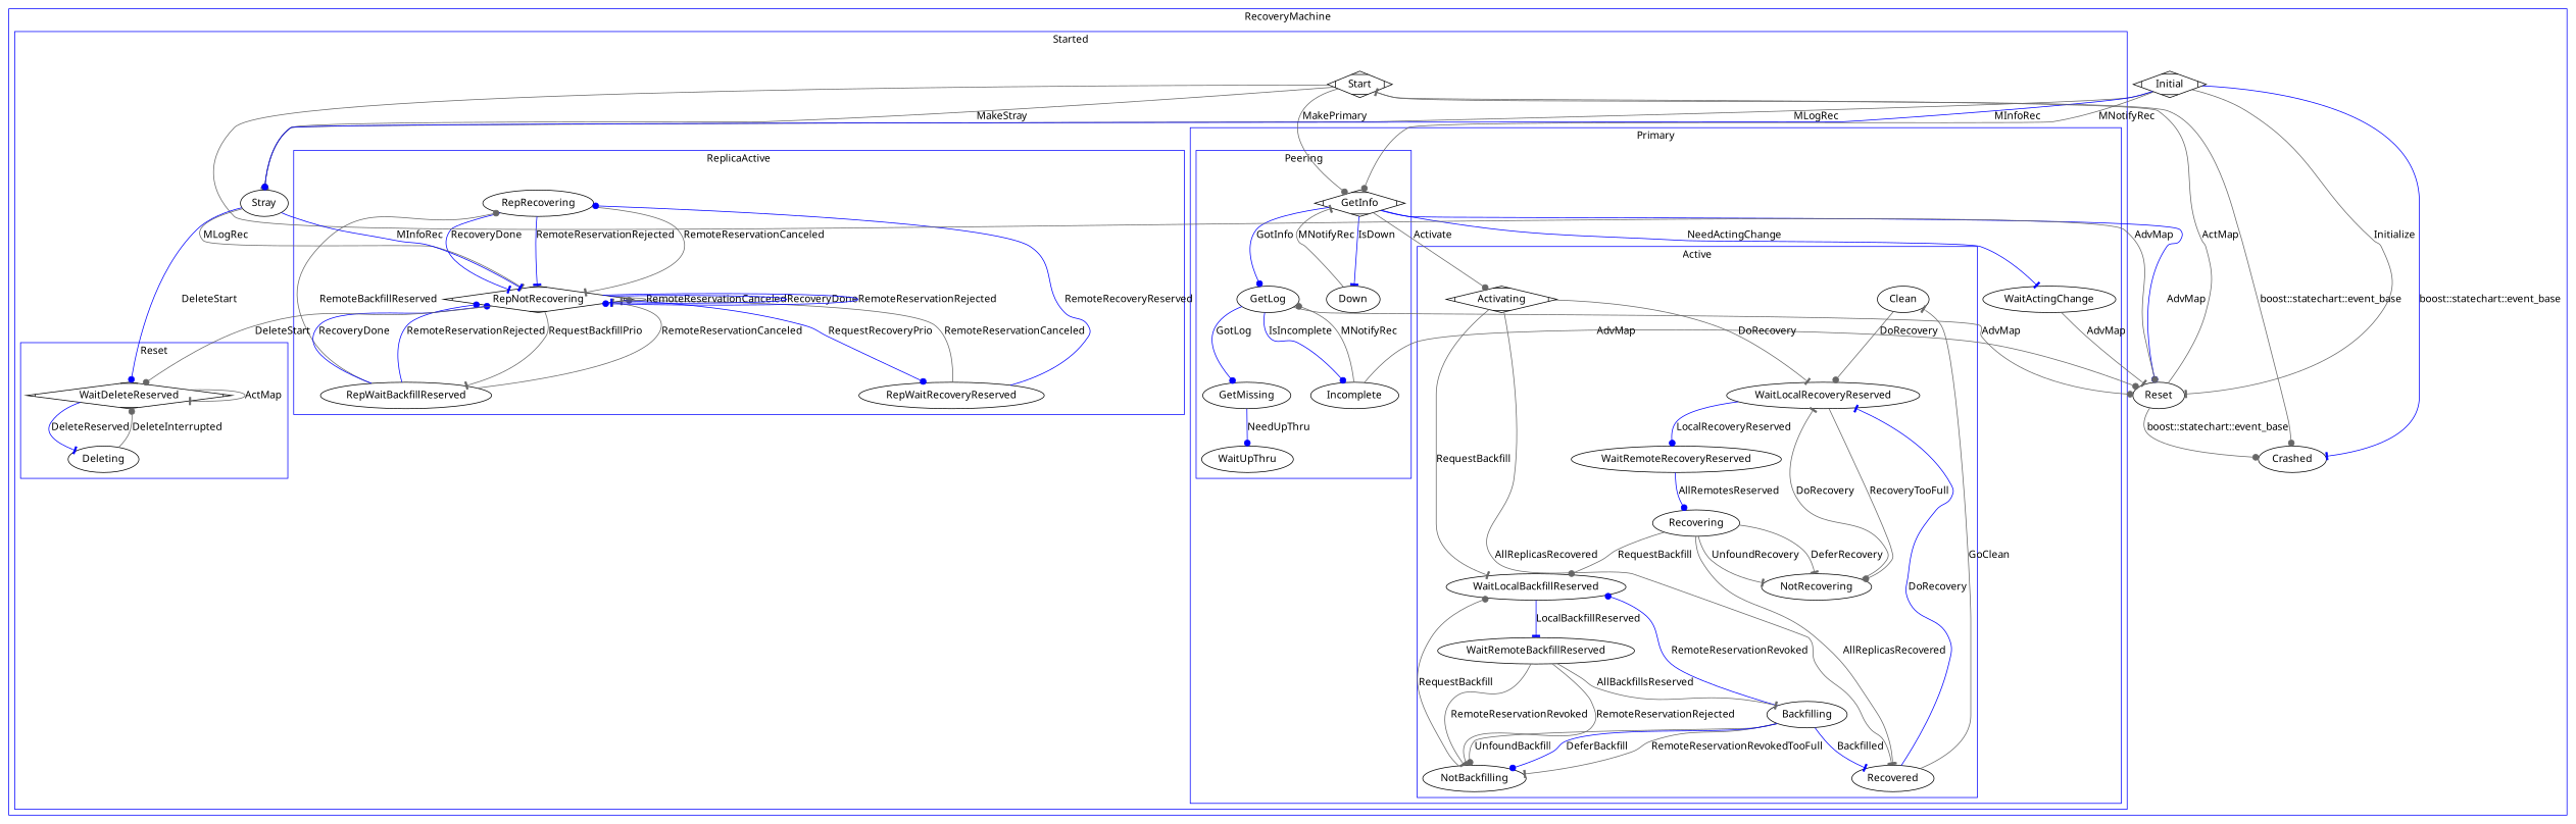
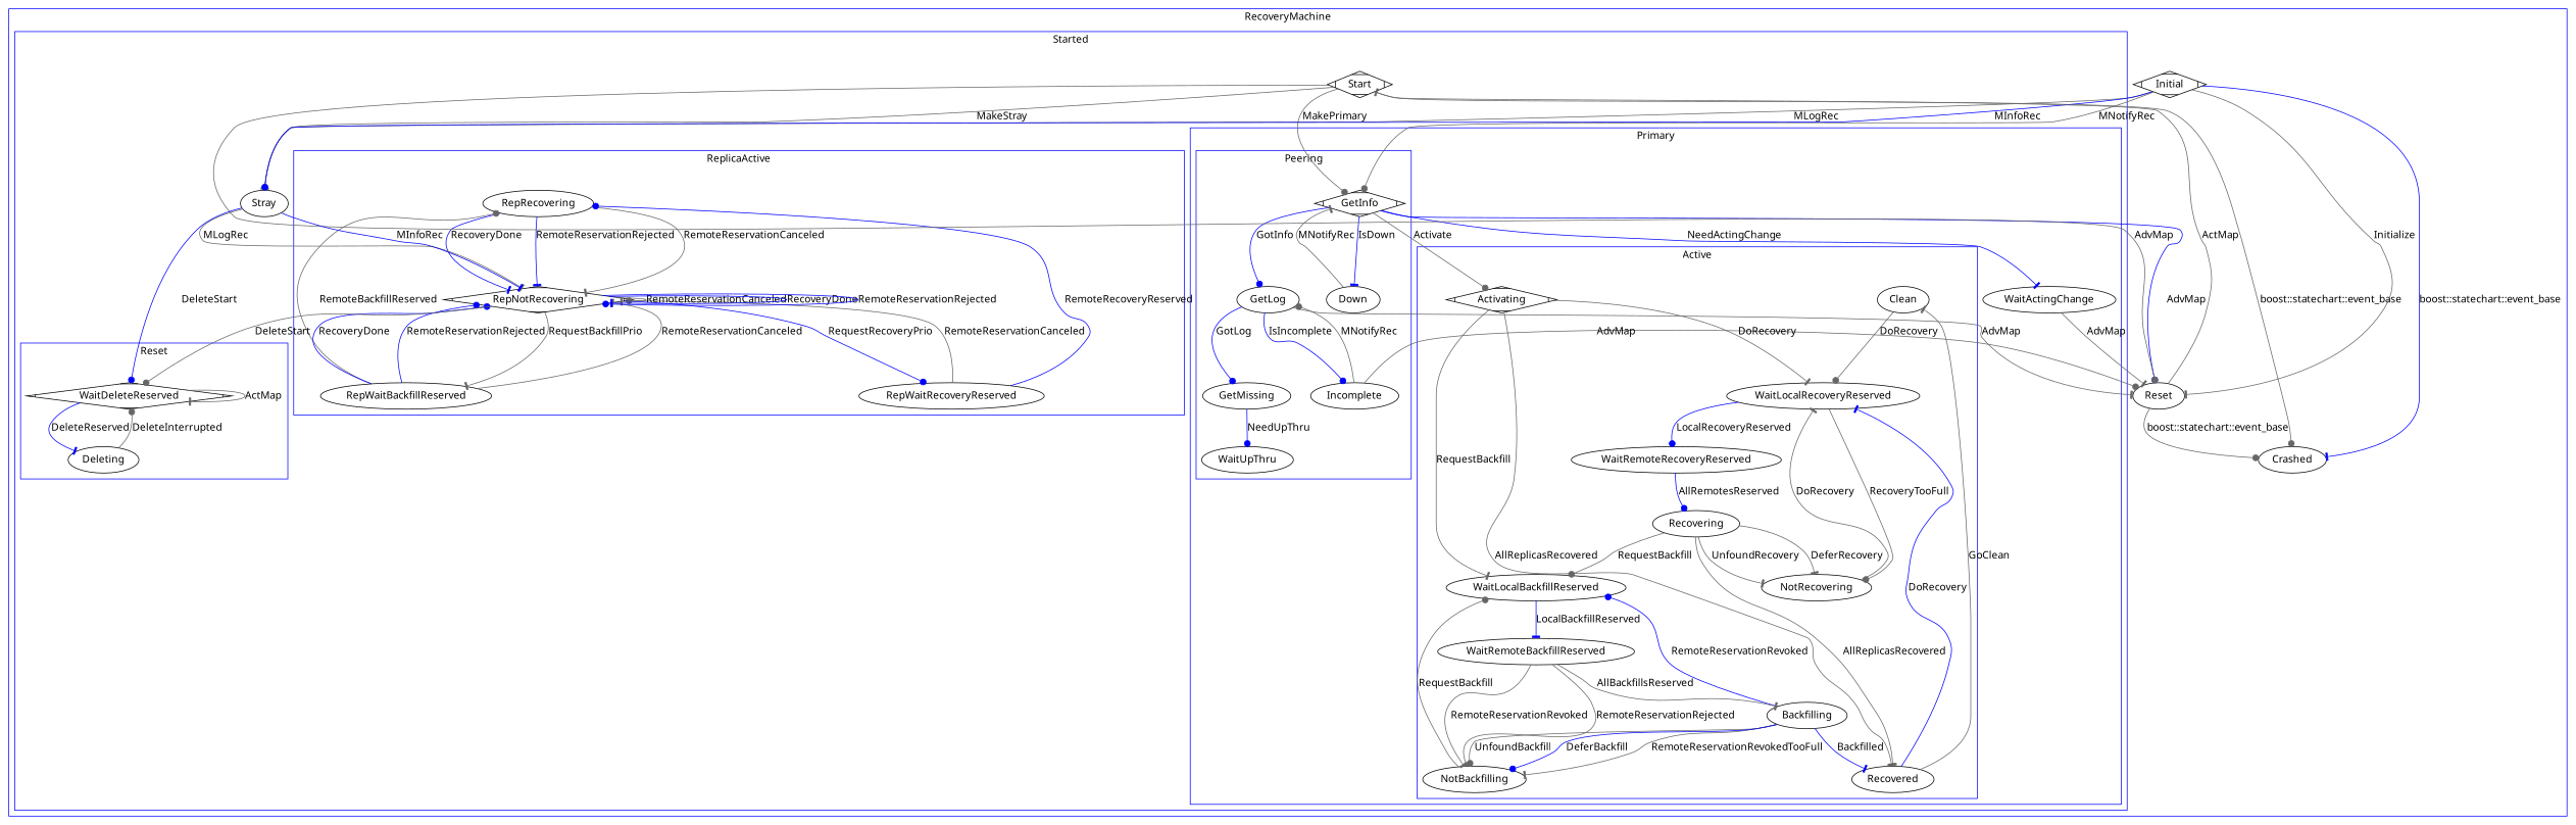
  digraph {
    compound=true
    fontname="Noto Sans"
    node [fontname="Noto Sans"]
    edge [arrowhead=tee color=gray40 fontname="Noto Sans"]
    GetInfo [shape=Mdiamond]
    GetLog
    GetMissing
    WaitUpThru
    Down
    Incomplete
    Clean
    Recovered
    Backfilling
    WaitRemoteBackfillReserved
    WaitLocalBackfillReserved
    NotBackfilling
    NotRecovering
    Recovering
    WaitRemoteRecoveryReserved
    WaitLocalRecoveryReserved
    Activating [shape=Mdiamond]
    WaitActingChange
    RepRecovering
    RepWaitBackfillReserved
    RepWaitRecoveryReserved
    RepNotRecovering [shape=Mdiamond]
    WaitDeleteReserved [shape=Mdiamond]
    Deleting
    Start [shape=Mdiamond]
    Stray
    Crashed
    Initial [shape=Mdiamond]
    Reset
    subgraph cluster_1 {
      color=blue
      label=RecoveryMachine
      Crashed
      Initial
      Reset
      subgraph cluster_2 {
        color=blue
        label=Started
        Start
        Stray
        subgraph cluster_3 {
          color=blue
          label=Primary
          WaitActingChange
          subgraph cluster_4 {
            color=blue
            label=Peering
            GetInfo
            GetLog
            GetMissing
            WaitUpThru
            Down
            Incomplete
          }
          subgraph cluster_5 {
            color=blue
            label=Active
            Clean
            Recovered
            Backfilling
            WaitRemoteBackfillReserved
            WaitLocalBackfillReserved
            NotBackfilling
            NotRecovering
            Recovering
            WaitRemoteRecoveryReserved
            WaitLocalRecoveryReserved
            Activating
          }
        }
        subgraph cluster_6 {
          color=blue
          label=ReplicaActive
          RepRecovering
          RepWaitBackfillReserved
          RepWaitRecoveryReserved
          RepNotRecovering
        }
        subgraph cluster_7 {
          color=blue
          label=Reset
          WaitDeleteReserved
          Deleting
        }
      }
    }
    GetInfo -> GetLog [arrowhead=dot color=blue label=GotInfo]
    GetInfo -> Down [color=blue label=IsDown]
    GetInfo -> Activating [arrowhead=dot label=Activate]
    GetInfo -> WaitActingChange [color=blue label=NeedActingChange]
    GetInfo -> Reset [arrowhead=dot color=blue label=AdvMap]
    GetLog -> GetMissing [arrowhead=dot color=blue label=GotLog]
    GetLog -> Incomplete [arrowhead=dot color=blue label=IsIncomplete]
-   GetLog -> Reset [arrowhead=dot label=AdvMap]
+   GetLog -> Reset [label=AdvMap]
    GetMissing -> WaitUpThru [arrowhead=dot color=blue label=NeedUpThru]
    Down -> GetInfo [label=MNotifyRec]
    Incomplete -> GetLog [arrowhead=dot label=MNotifyRec]
    Incomplete -> Reset [arrowhead=dot label=AdvMap]
    Clean -> WaitLocalRecoveryReserved [arrowhead=dot label=DoRecovery]
    Recovered -> Clean [label=GoClean]
    Recovered -> WaitLocalRecoveryReserved [color=blue label=DoRecovery]
    Backfilling -> Recovered [color=blue label=Backfilled]
    Backfilling -> WaitLocalBackfillReserved [arrowhead=dot color=blue label=RemoteReservationRevoked]
    Backfilling -> NotBackfilling [label=RemoteReservationRevokedTooFull]
    Backfilling -> NotBackfilling [arrowhead=dot label=UnfoundBackfill]
    Backfilling -> NotBackfilling [arrowhead=dot color=blue label=DeferBackfill]
    WaitRemoteBackfillReserved -> Backfilling [label=AllBackfillsReserved]
    WaitRemoteBackfillReserved -> NotBackfilling [label=RemoteReservationRejected]
    WaitRemoteBackfillReserved -> NotBackfilling [label=RemoteReservationRevoked]
    WaitLocalBackfillReserved -> WaitRemoteBackfillReserved [color=blue label=LocalBackfillReserved]
    NotBackfilling -> WaitLocalBackfillReserved [arrowhead=dot label=RequestBackfill]
    NotRecovering -> WaitLocalRecoveryReserved [label=DoRecovery]
    Recovering -> Recovered [label=AllReplicasRecovered]
    Recovering -> WaitLocalBackfillReserved [arrowhead=dot label=RequestBackfill]
    Recovering -> NotRecovering [label=DeferRecovery]
    Recovering -> NotRecovering [label=UnfoundRecovery]
    WaitRemoteRecoveryReserved -> Recovering [arrowhead=dot color=blue label=AllRemotesReserved]
    WaitLocalRecoveryReserved -> NotRecovering [arrowhead=dot label=RecoveryTooFull]
    WaitLocalRecoveryReserved -> WaitRemoteRecoveryReserved [arrowhead=dot color=blue label=LocalRecoveryReserved]
    Activating -> Recovered [label=AllReplicasRecovered]
    Activating -> WaitLocalBackfillReserved [label=RequestBackfill]
    Activating -> WaitLocalRecoveryReserved [label=DoRecovery]
    WaitActingChange -> Reset [label=AdvMap]
    RepRecovering -> RepNotRecovering [label=RemoteReservationCanceled]
    RepRecovering -> RepNotRecovering [color=blue label=RecoveryDone]
    RepRecovering -> RepNotRecovering [color=blue label=RemoteReservationRejected]
    RepWaitBackfillReserved -> RepRecovering [arrowhead=dot label=RemoteBackfillReserved]
    RepWaitBackfillReserved -> RepNotRecovering [label=RemoteReservationCanceled]
    RepWaitBackfillReserved -> RepNotRecovering [arrowhead=dot color=blue label=RecoveryDone]
    RepWaitBackfillReserved -> RepNotRecovering [arrowhead=dot color=blue label=RemoteReservationRejected]
    RepWaitRecoveryReserved -> RepRecovering [arrowhead=dot color=blue label=RemoteRecoveryReserved]
    RepWaitRecoveryReserved -> RepNotRecovering [arrowhead=dot label=RemoteReservationCanceled]
    RepNotRecovering -> RepWaitBackfillReserved [label=RequestBackfillPrio]
    RepNotRecovering -> RepWaitRecoveryReserved [arrowhead=dot color=blue label=RequestRecoveryPrio]
    RepNotRecovering -> RepNotRecovering [label=RemoteReservationCanceled]
    RepNotRecovering -> RepNotRecovering [color=blue label=RecoveryDone]
    RepNotRecovering -> RepNotRecovering [arrowhead=dot color=blue label=RemoteReservationRejected]
    RepNotRecovering -> WaitDeleteReserved [arrowhead=dot label=DeleteStart]
    WaitDeleteReserved -> WaitDeleteReserved [label=ActMap]
    WaitDeleteReserved -> Deleting [color=blue label=DeleteReserved]
    Deleting -> WaitDeleteReserved [arrowhead=dot label=DeleteInterrupted]
    Start -> GetInfo [arrowhead=dot label=MakePrimary]
    Start -> Stray [arrowhead=dot label=MakeStray]
    Start -> Crashed [arrowhead=dot label="boost::statechart::event_base"]
    Start -> Reset [arrowhead=dot label=AdvMap]
    Stray -> RepNotRecovering [label=MLogRec]
    Stray -> RepNotRecovering [color=blue label=MInfoRec]
    Stray -> WaitDeleteReserved [arrowhead=dot color=blue label=DeleteStart]
    Initial -> GetInfo [arrowhead=dot label=MNotifyRec]
    Initial -> Stray [label=MLogRec]
    Initial -> Stray [arrowhead=dot color=blue label=MInfoRec]
    Initial -> Crashed [color=blue label="boost::statechart::event_base"]
    Initial -> Reset [label=Initialize]
    Reset -> Start [label=ActMap]
    Reset -> Crashed [arrowhead=dot label="boost::statechart::event_base"]
  }
